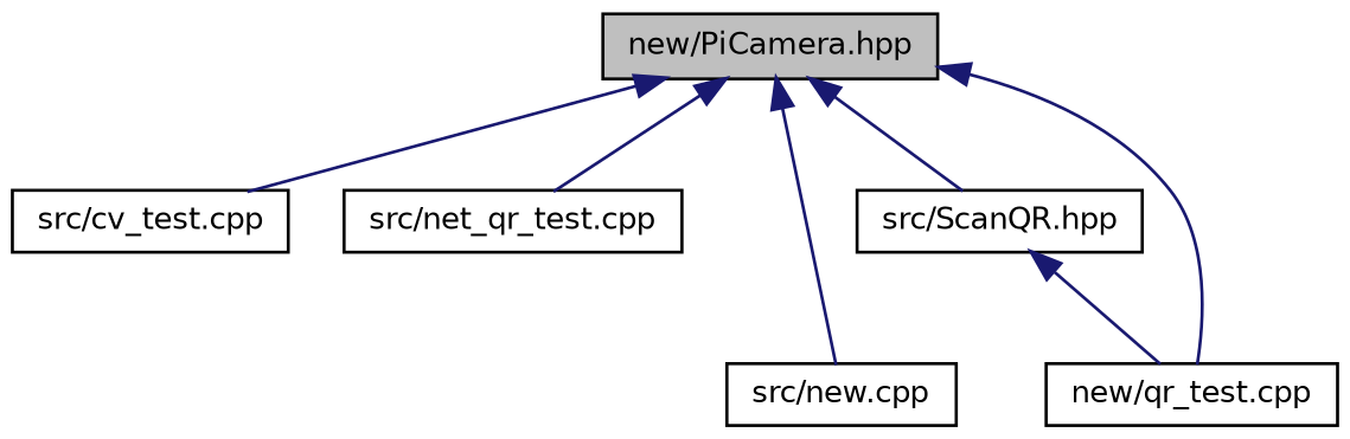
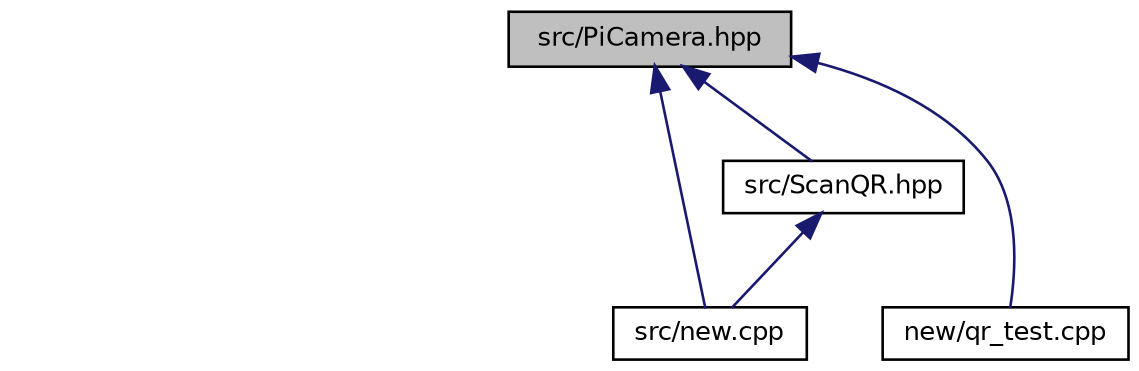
  digraph {
    node [color=black fillcolor=white fontname=Helvetica fontsize=10 shape=record style=filled]
    edge [color=midnightblue dir=back fontname=Helvetica fontsize=10 labelfontname=Helvetica labelfontsize=10 style=solid]
-   n1 [fillcolor=grey75 fontcolor=black height=0.2 label="new/PiCamera.hpp" width=0.4]
-   n2 [height=0.2 label="src/cv_test.cpp" width=0.4]
-   n3 [height=0.2 label="src/net_qr_test.cpp" width=0.4]
+   n1 [fillcolor=grey75 fontcolor=black height=0.2 label="src/PiCamera.hpp" width=0.4]
    n4 [height=0.2 label="src/new.cpp" width=0.4]
    n5 [height=0.2 label="new/qr_test.cpp" width=0.4]
    n6 [height=0.2 label="src/ScanQR.hpp" width=0.4]
-   n1 -> n2
-   n1 -> n3
    n1 -> n4
    n1 -> n5
    n1 -> n6
-   n6 -> n5
+   n6 -> n4
  }
